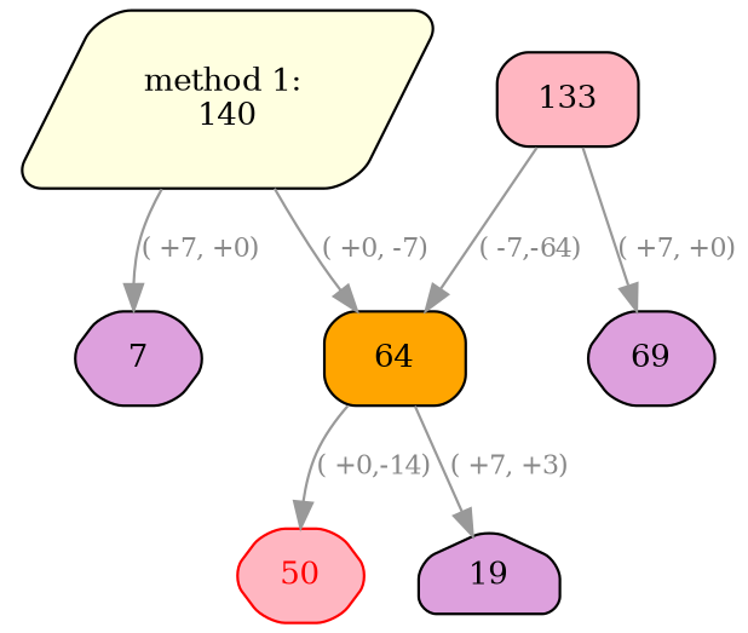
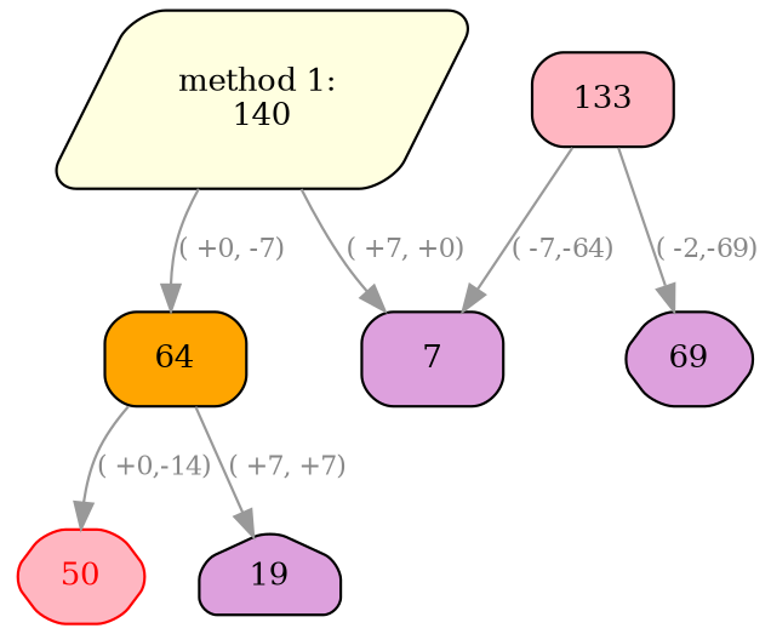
  digraph {
    rankdir=TB
    node [color=black fillcolor=plum fontcolor=black fontsize=12 shape=hexagon style="rounded,filled"]
    edge [color="#999999" fontcolor="#888888" fontsize=10]
    n1 [fillcolor=lightyellow label="method 1: \n140" shape=parallelogram]
-   n2 [label=7]
+   n2 [label=7 shape=box]
    n3 [fillcolor=orange label=64 shape=box]
    n4 [fillcolor=lightpink label=133 shape=box]
    n5 [label=69]
    n6 [color=red fillcolor=lightpink fontcolor=red label=50]
    n7 [label=19 shape=house]
    n1 -> n2 [label="( +7, +0)"]
    n1 -> n3 [label="( +0, -7)"]
    n3 -> n6 [label="( +0,-14)"]
-   n3 -> n7 [label="( +7, +3)"]
-   n4 -> n3 [label="( -7,-64)"]
-   n4 -> n5 [label="( +7, +0)"]
+   n3 -> n7 [label="( +7, +7)"]
+   n4 -> n2 [label="( -7,-64)"]
+   n4 -> n5 [label="( -2,-69)"]
  }
